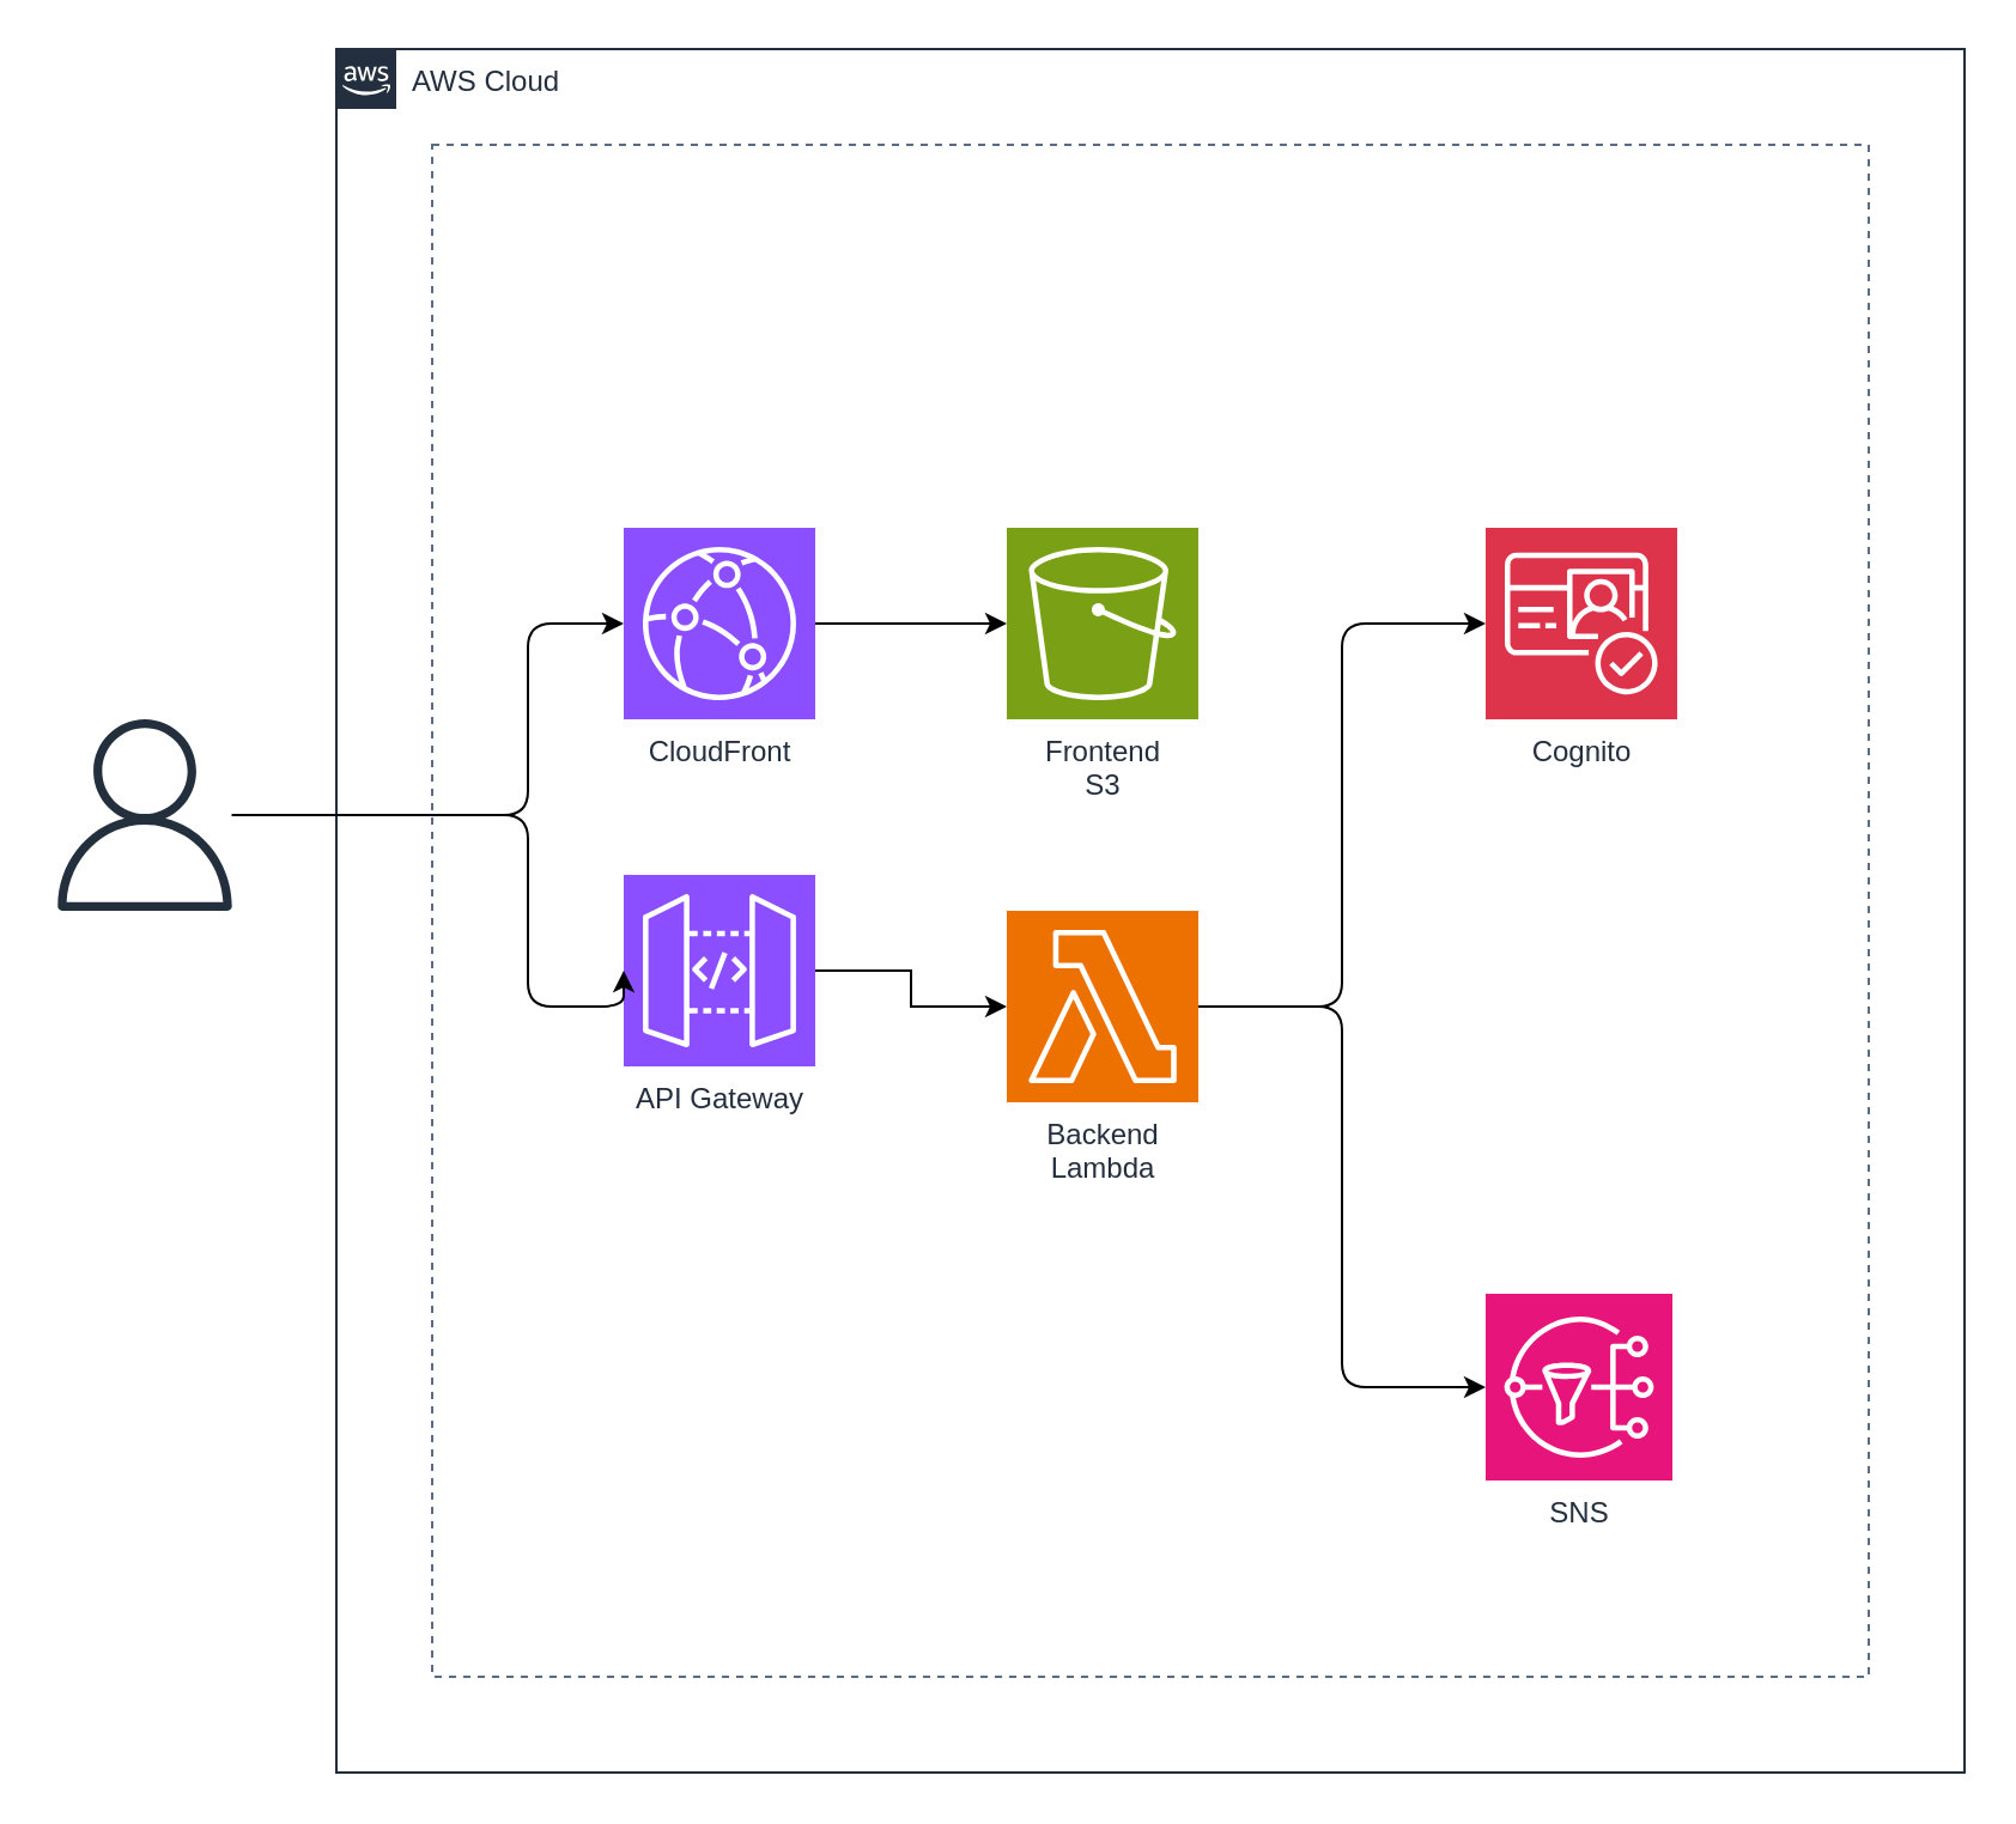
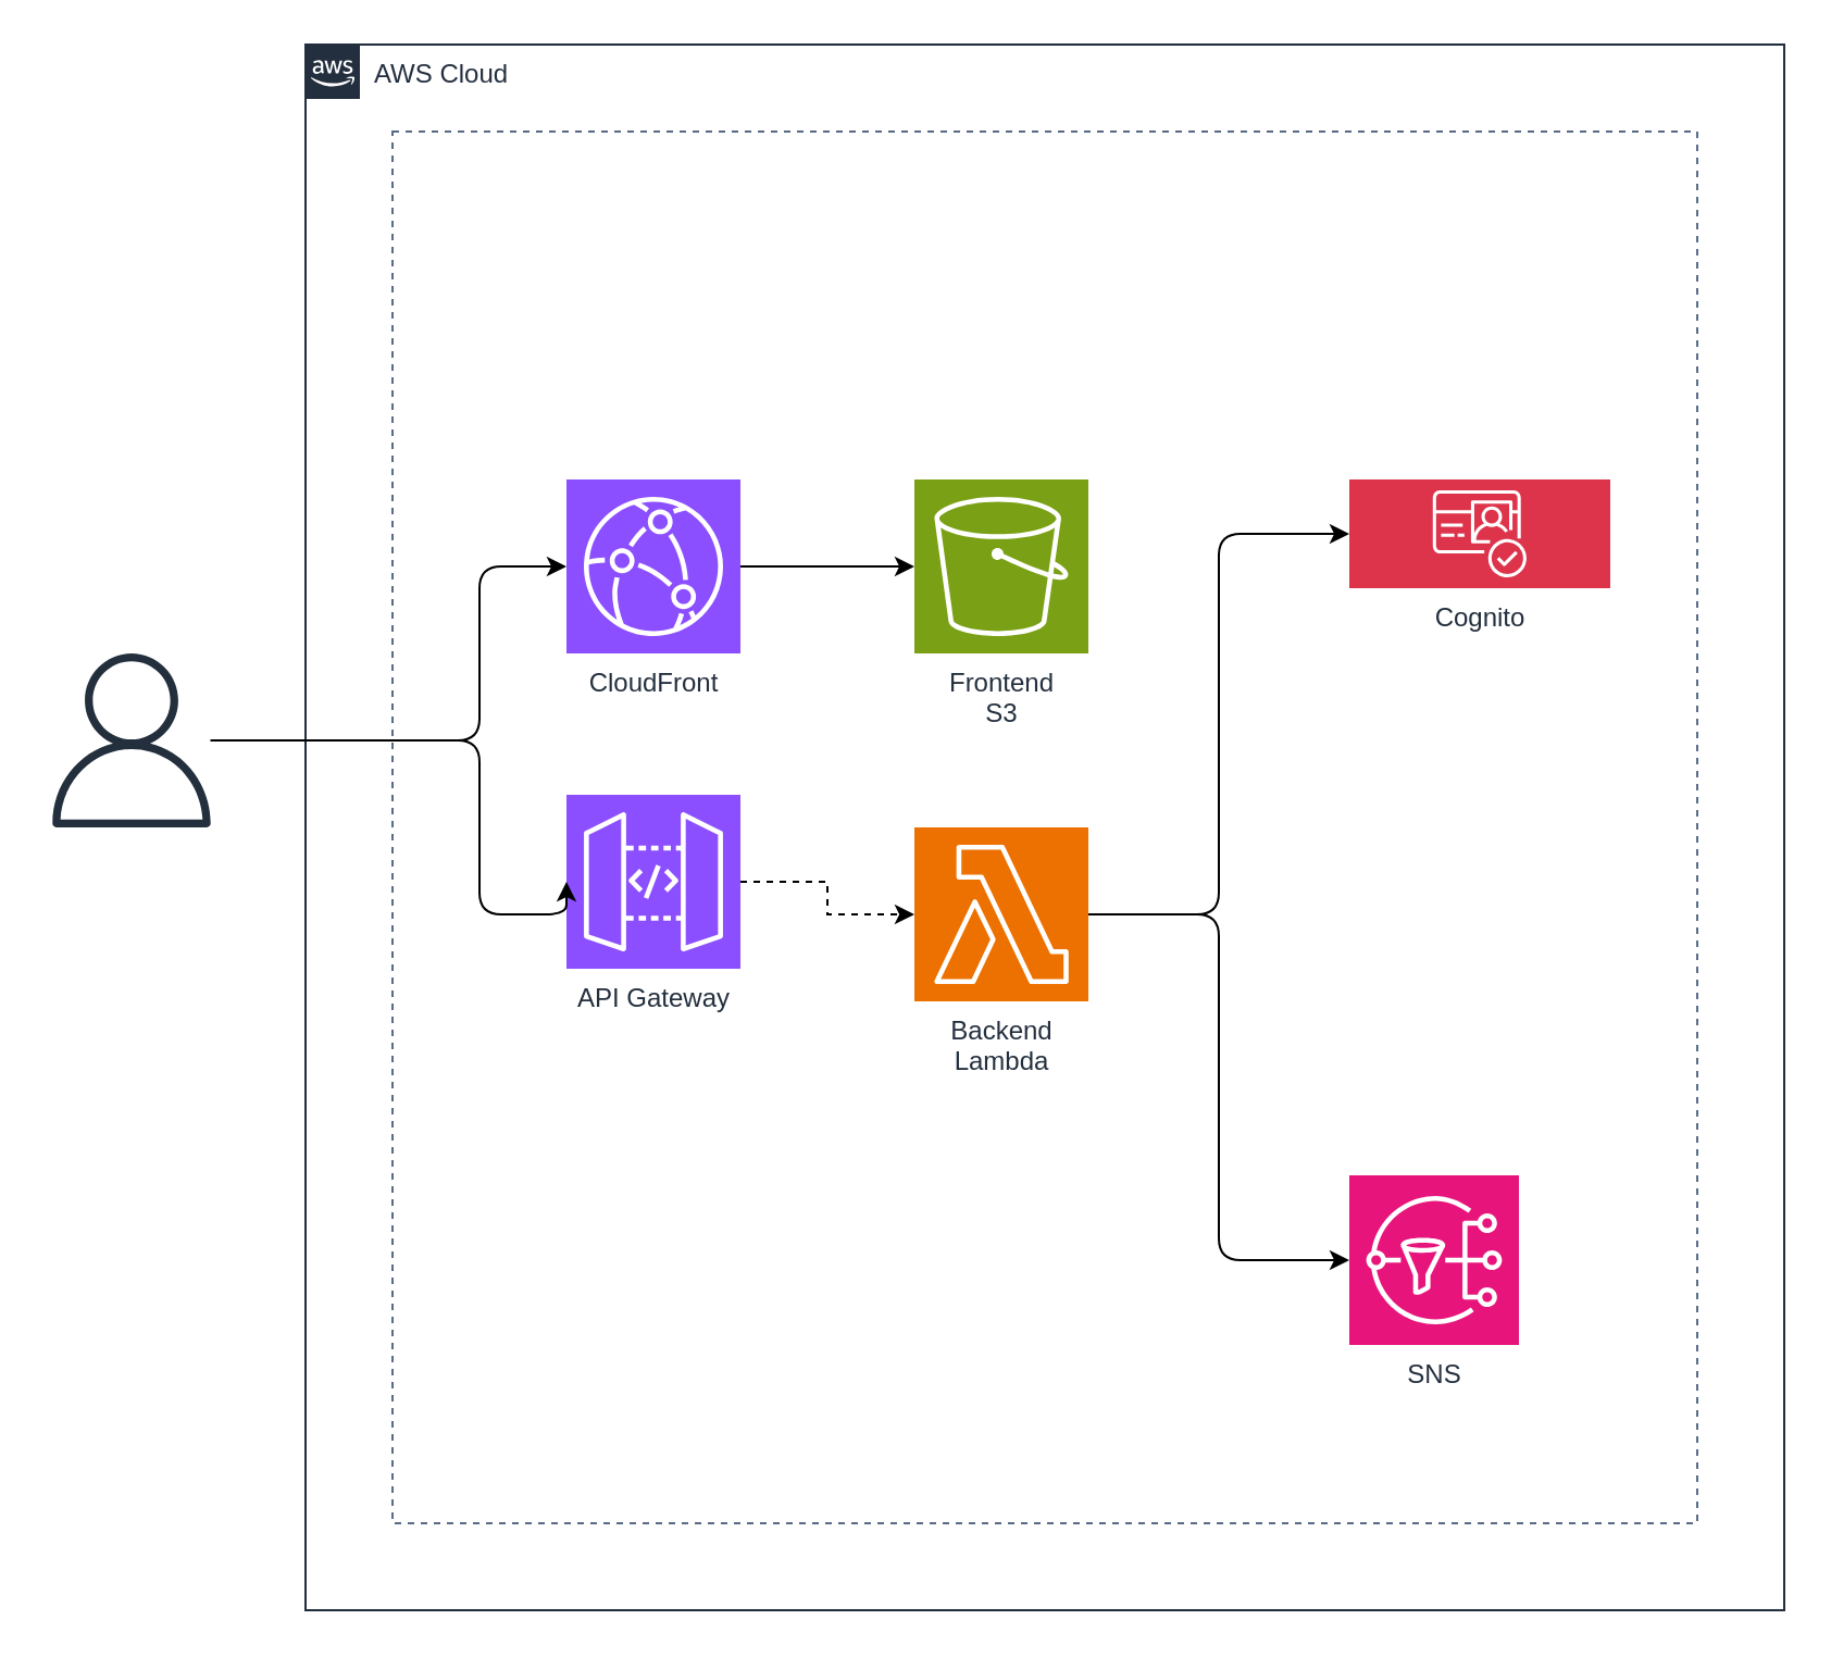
  <mxCell id="0" />
  <mxCell id="1" parent="0" />
  <mxCell id="2" value="AWS Cloud" style="points=[[0,0],[0.25,0],[0.5,0],[0.75,0],[1,0],[1,0.25],[1,0.5],[1,0.75],[1,1],[0.75,1],[0.5,1],[0.25,1],[0,1],[0,0.75],[0,0.5],[0,0.25]];outlineConnect=0;gradientColor=none;html=1;whiteSpace=wrap;fontSize=12;fontStyle=0;container=1;pointerEvents=0;collapsible=0;recursiveResize=0;shape=mxgraph.aws4.group;grIcon=mxgraph.aws4.group_aws_cloud_alt;strokeColor=#232F3E;fillColor=none;verticalAlign=top;align=left;spacingLeft=30;fontColor=#232F3E;dashed=0;" vertex="1" parent="1"><mxGeometry x="140" y="20" width="680" height="720" as="geometry" /></mxCell>
  <mxCell id="3" value="&lt;div&gt;&lt;br&gt;&lt;/div&gt;" style="fillColor=none;strokeColor=#5A6C86;dashed=1;verticalAlign=top;fontStyle=0;fontColor=#5A6C86;whiteSpace=wrap;html=1;" vertex="1" parent="2"><mxGeometry x="40" y="40" width="600" height="640" as="geometry" /></mxCell>
- <mxCell id="4" style="edgeStyle=orthogonalEdgeStyle;rounded=0;orthogonalLoop=1;jettySize=auto;html=1;" edge="1" parent="2" source="9" target="10"><mxGeometry relative="1" as="geometry" /></mxCell>
+ <mxCell id="4" style="edgeStyle=orthogonalEdgeStyle;rounded=0;orthogonalLoop=1;jettySize=auto;html=1;dashed=1;" edge="1" parent="2" source="9" target="10"><mxGeometry relative="1" as="geometry" /></mxCell>
  <mxCell id="5" style="edgeStyle=orthogonalEdgeStyle;rounded=1;orthogonalLoop=1;jettySize=auto;html=1;entryX=0;entryY=0.5;entryDx=0;entryDy=0;entryPerimeter=0;curved=0;" edge="1" parent="2" source="10" target="11"><mxGeometry relative="1" as="geometry" /></mxCell>
  <mxCell id="6" value="Frontend&lt;div&gt;S3&lt;/div&gt;" style="sketch=0;points=[[0,0,0],[0.25,0,0],[0.5,0,0],[0.75,0,0],[1,0,0],[0,1,0],[0.25,1,0],[0.5,1,0],[0.75,1,0],[1,1,0],[0,0.25,0],[0,0.5,0],[0,0.75,0],[1,0.25,0],[1,0.5,0],[1,0.75,0]];outlineConnect=0;fontColor=#232F3E;fillColor=#7AA116;strokeColor=#ffffff;dashed=0;verticalLabelPosition=bottom;verticalAlign=top;align=center;html=1;fontSize=12;fontStyle=0;aspect=fixed;shape=mxgraph.aws4.resourceIcon;resIcon=mxgraph.aws4.s3;" vertex="1" parent="2"><mxGeometry x="280" y="200" width="80" height="80" as="geometry" /></mxCell>
  <mxCell id="7" value="CloudFront" style="sketch=0;points=[[0,0,0],[0.25,0,0],[0.5,0,0],[0.75,0,0],[1,0,0],[0,1,0],[0.25,1,0],[0.5,1,0],[0.75,1,0],[1,1,0],[0,0.25,0],[0,0.5,0],[0,0.75,0],[1,0.25,0],[1,0.5,0],[1,0.75,0]];outlineConnect=0;fontColor=#232F3E;fillColor=#8C4FFF;strokeColor=#ffffff;dashed=0;verticalLabelPosition=bottom;verticalAlign=top;align=center;html=1;fontSize=12;fontStyle=0;aspect=fixed;shape=mxgraph.aws4.resourceIcon;resIcon=mxgraph.aws4.cloudfront;" vertex="1" parent="2"><mxGeometry x="120" y="200" width="80" height="80" as="geometry" /></mxCell>
  <mxCell id="8" style="edgeStyle=orthogonalEdgeStyle;rounded=0;orthogonalLoop=1;jettySize=auto;html=1;" edge="1" parent="2" source="7" target="6"><mxGeometry relative="1" as="geometry" /></mxCell>
  <mxCell id="9" value="API Gateway" style="sketch=0;points=[[0,0,0],[0.25,0,0],[0.5,0,0],[0.75,0,0],[1,0,0],[0,1,0],[0.25,1,0],[0.5,1,0],[0.75,1,0],[1,1,0],[0,0.25,0],[0,0.5,0],[0,0.75,0],[1,0.25,0],[1,0.5,0],[1,0.75,0]];outlineConnect=0;fontColor=#232F3E;fillColor=#8C4FFF;strokeColor=#ffffff;dashed=0;verticalLabelPosition=bottom;verticalAlign=top;align=center;html=1;fontSize=12;fontStyle=0;aspect=fixed;shape=mxgraph.aws4.resourceIcon;resIcon=mxgraph.aws4.api_gateway;" vertex="1" parent="2"><mxGeometry x="120" y="345" width="80" height="80" as="geometry" /></mxCell>
  <mxCell id="10" value="Backend&lt;div&gt;Lambda&lt;/div&gt;" style="sketch=0;points=[[0,0,0],[0.25,0,0],[0.5,0,0],[0.75,0,0],[1,0,0],[0,1,0],[0.25,1,0],[0.5,1,0],[0.75,1,0],[1,1,0],[0,0.25,0],[0,0.5,0],[0,0.75,0],[1,0.25,0],[1,0.5,0],[1,0.75,0]];outlineConnect=0;fontColor=#232F3E;fillColor=#ED7100;strokeColor=#ffffff;dashed=0;verticalLabelPosition=bottom;verticalAlign=top;align=center;html=1;fontSize=12;fontStyle=0;aspect=fixed;shape=mxgraph.aws4.resourceIcon;resIcon=mxgraph.aws4.lambda;" vertex="1" parent="2"><mxGeometry x="280" y="360" width="80" height="80" as="geometry" /></mxCell>
- <mxCell id="11" value="Cognito" style="sketch=0;points=[[0,0,0],[0.25,0,0],[0.5,0,0],[0.75,0,0],[1,0,0],[0,1,0],[0.25,1,0],[0.5,1,0],[0.75,1,0],[1,1,0],[0,0.25,0],[0,0.5,0],[0,0.75,0],[1,0.25,0],[1,0.5,0],[1,0.75,0]];outlineConnect=0;fontColor=#232F3E;fillColor=#DD344C;strokeColor=#ffffff;dashed=0;verticalLabelPosition=bottom;verticalAlign=top;align=center;html=1;fontSize=12;fontStyle=0;aspect=fixed;shape=mxgraph.aws4.resourceIcon;resIcon=mxgraph.aws4.cognito;" vertex="1" parent="2"><mxGeometry x="480" y="200" width="80" height="80" as="geometry" /></mxCell>
+ <mxCell id="11" value="Cognito" style="sketch=0;points=[[0,0,0],[0.25,0,0],[0.5,0,0],[0.75,0,0],[1,0,0],[0,1,0],[0.25,1,0],[0.5,1,0],[0.75,1,0],[1,1,0],[0,0.25,0],[0,0.5,0],[0,0.75,0],[1,0.25,0],[1,0.5,0],[1,0.75,0]];outlineConnect=0;fontColor=#232F3E;fillColor=#DD344C;strokeColor=#ffffff;dashed=0;verticalLabelPosition=bottom;verticalAlign=top;align=center;html=1;fontSize=12;fontStyle=0;aspect=fixed;shape=mxgraph.aws4.resourceIcon;resIcon=mxgraph.aws4.cognito;" vertex="1" parent="2"><mxGeometry x="480" y="200" width="120" height="50" as="geometry" /></mxCell>
  <mxCell id="12" value="&lt;div&gt;SNS&lt;/div&gt;" style="sketch=0;points=[[0,0,0],[0.25,0,0],[0.5,0,0],[0.75,0,0],[1,0,0],[0,1,0],[0.25,1,0],[0.5,1,0],[0.75,1,0],[1,1,0],[0,0.25,0],[0,0.5,0],[0,0.75,0],[1,0.25,0],[1,0.5,0],[1,0.75,0]];outlineConnect=0;fontColor=#232F3E;fillColor=#E7157B;strokeColor=#ffffff;dashed=0;verticalLabelPosition=bottom;verticalAlign=top;align=center;html=1;fontSize=12;fontStyle=0;aspect=fixed;shape=mxgraph.aws4.resourceIcon;resIcon=mxgraph.aws4.sns;" vertex="1" parent="2"><mxGeometry x="480" y="520" width="78" height="78" as="geometry" /></mxCell>
  <mxCell id="13" style="edgeStyle=orthogonalEdgeStyle;rounded=1;orthogonalLoop=1;jettySize=auto;html=1;entryX=0;entryY=0.5;entryDx=0;entryDy=0;entryPerimeter=0;curved=0;" edge="1" parent="2" source="10" target="12"><mxGeometry relative="1" as="geometry" /></mxCell>
  <mxCell id="14" value="" style="sketch=0;outlineConnect=0;fontColor=#232F3E;gradientColor=none;fillColor=#232F3D;strokeColor=none;dashed=0;verticalLabelPosition=bottom;verticalAlign=top;align=center;html=1;fontSize=12;fontStyle=0;aspect=fixed;pointerEvents=1;shape=mxgraph.aws4.user;" vertex="1" parent="1"><mxGeometry x="20" y="300" width="80" height="80" as="geometry" /></mxCell>
  <mxCell id="15" value="" style="edgeStyle=orthogonalEdgeStyle;rounded=1;orthogonalLoop=1;jettySize=auto;html=1;curved=0;" edge="1" parent="1" source="14" target="7"><mxGeometry relative="1" as="geometry"><mxPoint x="96" y="280" as="sourcePoint" /><mxPoint x="259" y="380" as="targetPoint" /><Array as="points"><mxPoint x="220" y="340" /><mxPoint x="220" y="260" /></Array></mxGeometry></mxCell>
  <mxCell id="16" style="edgeStyle=orthogonalEdgeStyle;rounded=1;orthogonalLoop=1;jettySize=auto;html=1;entryX=0;entryY=0.5;entryDx=0;entryDy=0;entryPerimeter=0;curved=0;" edge="1" parent="1" source="14" target="9"><mxGeometry relative="1" as="geometry"><Array as="points"><mxPoint x="220" y="340" /><mxPoint x="220" y="420" /></Array></mxGeometry></mxCell>
